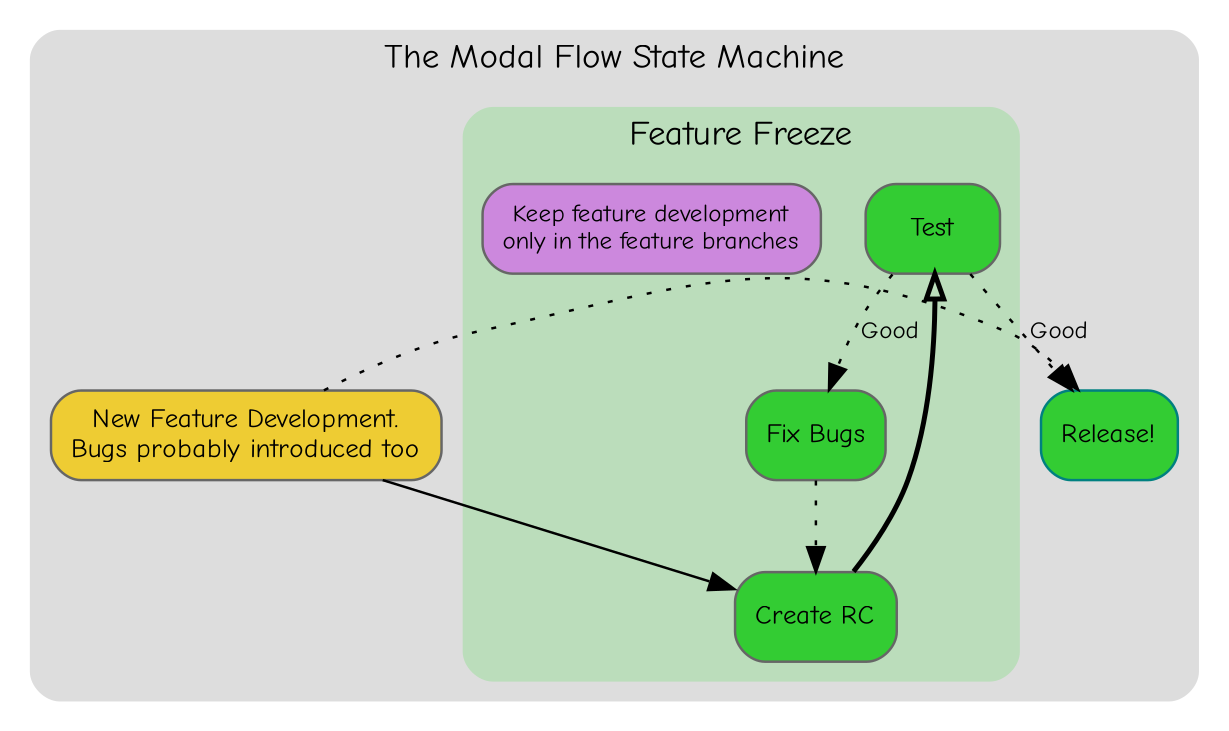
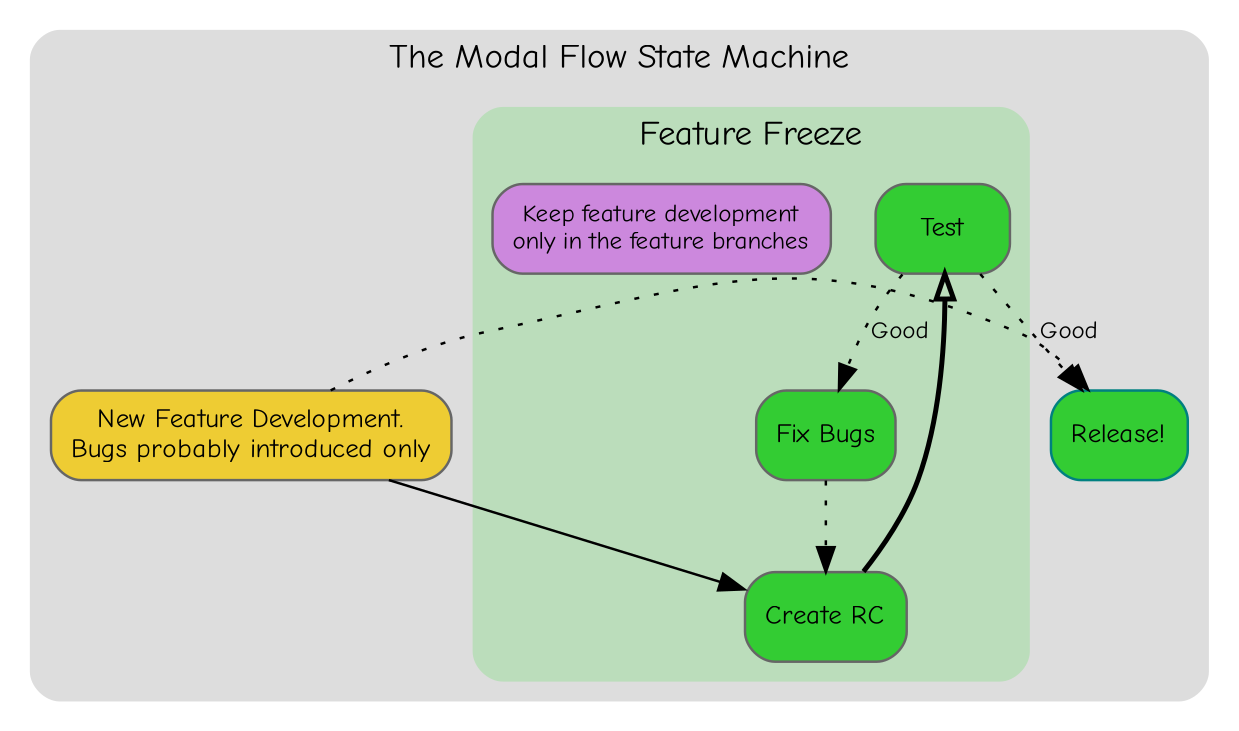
  digraph {
    compound=true
    fontname="Comic Neue"
    node [color=gray40 fillcolor="#33cc33" fontcolor=black fontname="Comic Neue" fontsize=11 shape=rect style="rounded,filled"]
    edge [arrowhead=normal fontname="Comic Neue" fontsize=10 style=dotted]
    n1 [label=Test]
    n2 [fillcolor="#cc88dd" fontsize=10 label="Keep feature development\nonly in the feature branches"]
    n3 [label="Create RC"]
    n4 [label="Fix Bugs"]
-   n5 [fillcolor="#eecc33" label="New Feature Development.\nBugs probably introduced too"]
+   n5 [fillcolor="#eecc33" label="New Feature Development.\nBugs probably introduced only"]
    n6 [color=teal label="Release!"]
    subgraph cluster_1 {
      bgcolor="#dddddd"
      color=invis
      label="The Modal Flow State Machine"
      style=rounded
      n5
      n6
      subgraph cluster_2 {
        bgcolor="#bbddbb"
        color=invis
        label="Feature Freeze"
        style=rounded
        n3
        n4
        subgraph sub_3 {
          bgcolor="#bbddbb"
          color=invis
          label="Feature Freeze"
          rank=same
          style=rounded
          n1
          n2
        }
      }
    }
    n1 -> n4 [label=Good]
    n1 -> n6 [label=Good]
    n3 -> n1 [arrowhead=onormal style=bold]
    n4 -> n3
    n5 -> n3 [style=solid]
    n5 -> n6 [constraint=false]
  }
